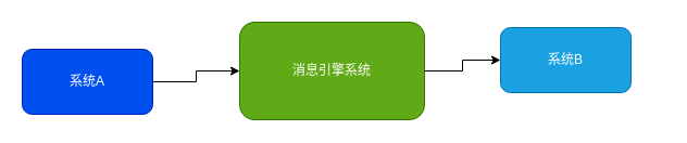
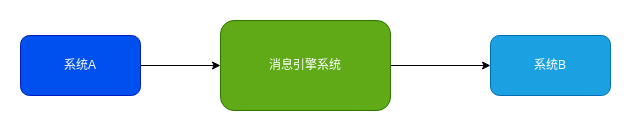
  <mxCell id="0" />
  <mxCell id="1" parent="0" />
  <mxCell id="2" value="" style="edgeStyle=orthogonalEdgeStyle;rounded=0;orthogonalLoop=1;jettySize=auto;html=1;" edge="1" parent="1" source="3" target="5"><mxGeometry relative="1" as="geometry" /></mxCell>
- <mxCell id="3" value="系统A" style="rounded=1;whiteSpace=wrap;html=1;fillColor=#0050ef;strokeColor=#001DBC;fontColor=#ffffff;" vertex="1" parent="1"><mxGeometry x="20" y="45" width="120" height="60" as="geometry" /></mxCell>
+ <mxCell id="3" value="系统A" style="rounded=1;whiteSpace=wrap;html=1;fillColor=#0050ef;strokeColor=#001DBC;fontColor=#ffffff;" vertex="1" parent="1"><mxGeometry x="20" y="35" width="120" height="60" as="geometry" /></mxCell>
  <mxCell id="4" value="" style="edgeStyle=orthogonalEdgeStyle;rounded=0;orthogonalLoop=1;jettySize=auto;html=1;" edge="1" parent="1" source="5" target="6"><mxGeometry relative="1" as="geometry" /></mxCell>
  <mxCell id="5" value="消息引擎系统" style="rounded=1;whiteSpace=wrap;html=1;fillColor=#60a917;fontColor=#ffffff;strokeColor=#2D7600;" vertex="1" parent="1"><mxGeometry x="220" y="20" width="170" height="90" as="geometry" /></mxCell>
- <mxCell id="6" value="系统B" style="rounded=1;whiteSpace=wrap;html=1;fillColor=#1ba1e2;fontColor=#ffffff;strokeColor=#006EAF;" vertex="1" parent="1"><mxGeometry x="460" y="25" width="120" height="60" as="geometry" /></mxCell>
+ <mxCell id="6" value="系统B" style="rounded=1;whiteSpace=wrap;html=1;fillColor=#1ba1e2;fontColor=#ffffff;strokeColor=#006EAF;" vertex="1" parent="1"><mxGeometry x="490" y="35" width="120" height="60" as="geometry" /></mxCell>
